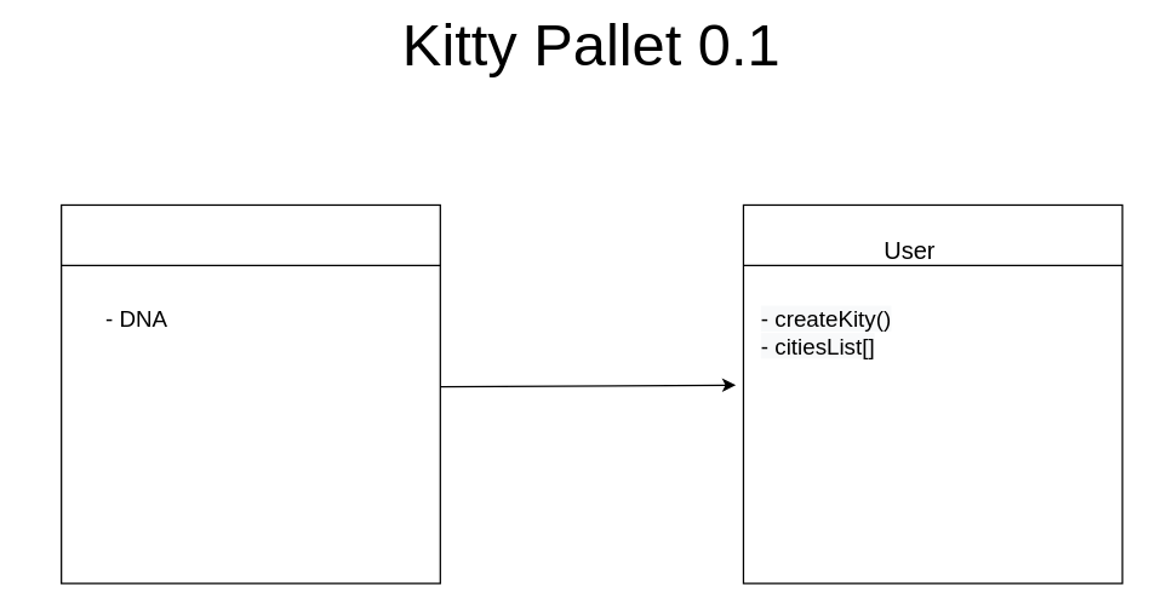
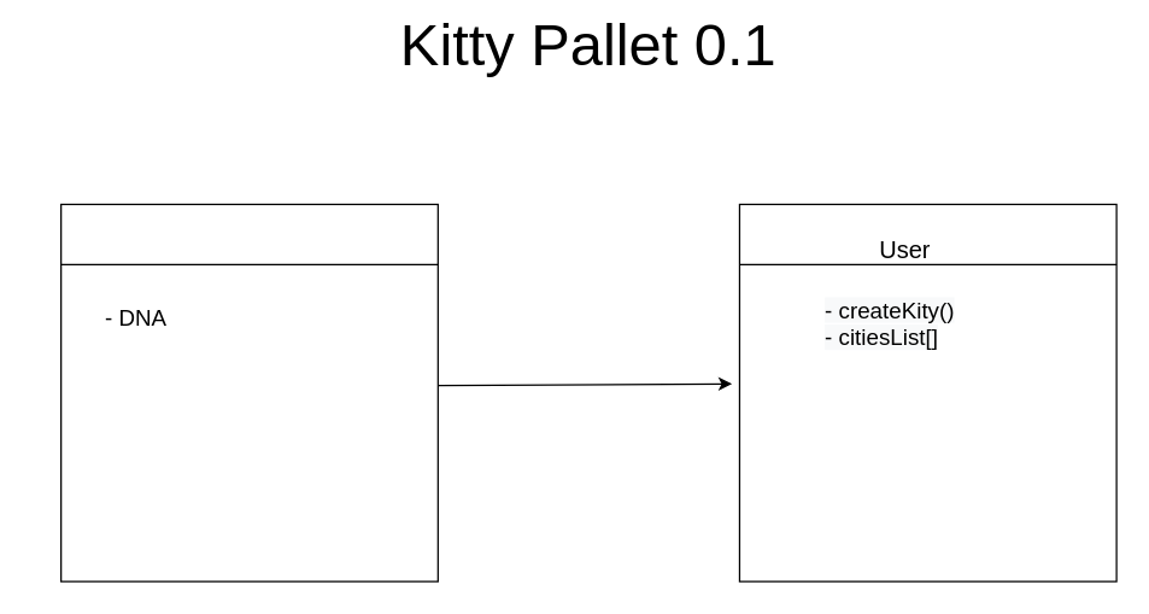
  <mxCell id="0" />
  <mxCell id="1" parent="0" />
  <mxCell id="2" value="" style="whiteSpace=wrap;html=1;aspect=fixed;" parent="1" vertex="1"><mxGeometry x="40" y="135" width="250" height="250" as="geometry" /></mxCell>
  <mxCell id="3" value="" style="whiteSpace=wrap;html=1;aspect=fixed;" parent="1" vertex="1"><mxGeometry x="490" y="135" width="250" height="250" as="geometry" /></mxCell>
  <mxCell id="4" value="" style="endArrow=classic;html=1;" parent="1" edge="1"><mxGeometry width="50" height="50" relative="1" as="geometry"><mxPoint x="290" y="255" as="sourcePoint" /><mxPoint x="485" y="254" as="targetPoint" /></mxGeometry></mxCell>
  <mxCell id="5" value="&lt;font style=&quot;font-size: 16px&quot;&gt;User&lt;/font&gt;" style="text;html=1;strokeColor=none;fillColor=none;align=center;verticalAlign=middle;whiteSpace=wrap;rounded=0;" parent="1" vertex="1"><mxGeometry x="510" y="150" width="180" height="30" as="geometry" /></mxCell>
  <mxCell id="6" value="" style="endArrow=none;html=1;" parent="1" target="2" edge="1"><mxGeometry width="50" height="50" relative="1" as="geometry"><mxPoint x="40" y="175" as="sourcePoint" /><mxPoint x="120" y="175" as="targetPoint" /></mxGeometry></mxCell>
  <mxCell id="7" value="" style="endArrow=none;html=1;" parent="1" edge="1"><mxGeometry width="50" height="50" relative="1" as="geometry"><mxPoint x="40" y="175" as="sourcePoint" /><mxPoint x="290" y="175" as="targetPoint" /></mxGeometry></mxCell>
  <mxCell id="8" value="" style="endArrow=none;html=1;" parent="1" target="2" edge="1"><mxGeometry width="50" height="50" relative="1" as="geometry"><mxPoint x="40" y="175" as="sourcePoint" /><mxPoint x="220" y="175" as="targetPoint" /></mxGeometry></mxCell>
  <mxCell id="9" value="" style="endArrow=none;html=1;" parent="1" edge="1"><mxGeometry width="50" height="50" relative="1" as="geometry"><mxPoint x="490" y="175" as="sourcePoint" /><mxPoint x="740" y="175" as="targetPoint" /></mxGeometry></mxCell>
  <mxCell id="10" value="&lt;span style=&quot;font-size: 15px&quot;&gt;- DNA&lt;/span&gt;" style="text;html=1;strokeColor=none;fillColor=none;align=center;verticalAlign=middle;whiteSpace=wrap;rounded=0;" parent="1" vertex="1"><mxGeometry x="20" y="185" width="140" height="50" as="geometry" /></mxCell>
- <mxCell id="11" value="&lt;span style=&quot;color: rgb(0 , 0 , 0) ; font-family: &amp;#34;helvetica&amp;#34; ; font-size: 15px ; font-style: normal ; font-weight: 400 ; letter-spacing: normal ; text-align: center ; text-indent: 0px ; text-transform: none ; word-spacing: 0px ; background-color: rgb(248 , 249 , 250) ; display: inline ; float: none&quot;&gt;- createKity()&lt;br&gt;- citiesList[]&lt;br&gt;&lt;/span&gt;" style="text;whiteSpace=wrap;html=1;" parent="1" vertex="1"><mxGeometry x="500" y="195" width="170" height="120" as="geometry" /></mxCell>
+ <mxCell id="11" value="&lt;span style=&quot;color: rgb(0 , 0 , 0) ; font-family: &amp;#34;helvetica&amp;#34; ; font-size: 15px ; font-style: normal ; font-weight: 400 ; letter-spacing: normal ; text-align: center ; text-indent: 0px ; text-transform: none ; word-spacing: 0px ; background-color: rgb(248 , 249 , 250) ; display: inline ; float: none&quot;&gt;- createKity()&lt;br&gt;- citiesList[]&lt;br&gt;&lt;/span&gt;" style="text;whiteSpace=wrap;html=1;" parent="1" vertex="1"><mxGeometry x="545" y="190" width="170" height="120" as="geometry" /></mxCell>
  <mxCell id="12" value="&lt;font style=&quot;font-size: 39px&quot;&gt;Kitty Pallet 0.1&lt;/font&gt;" style="text;html=1;strokeColor=none;fillColor=none;align=center;verticalAlign=middle;whiteSpace=wrap;rounded=0;" vertex="1" parent="1"><mxGeometry x="230" y="20" width="320" height="20" as="geometry" /></mxCell>
